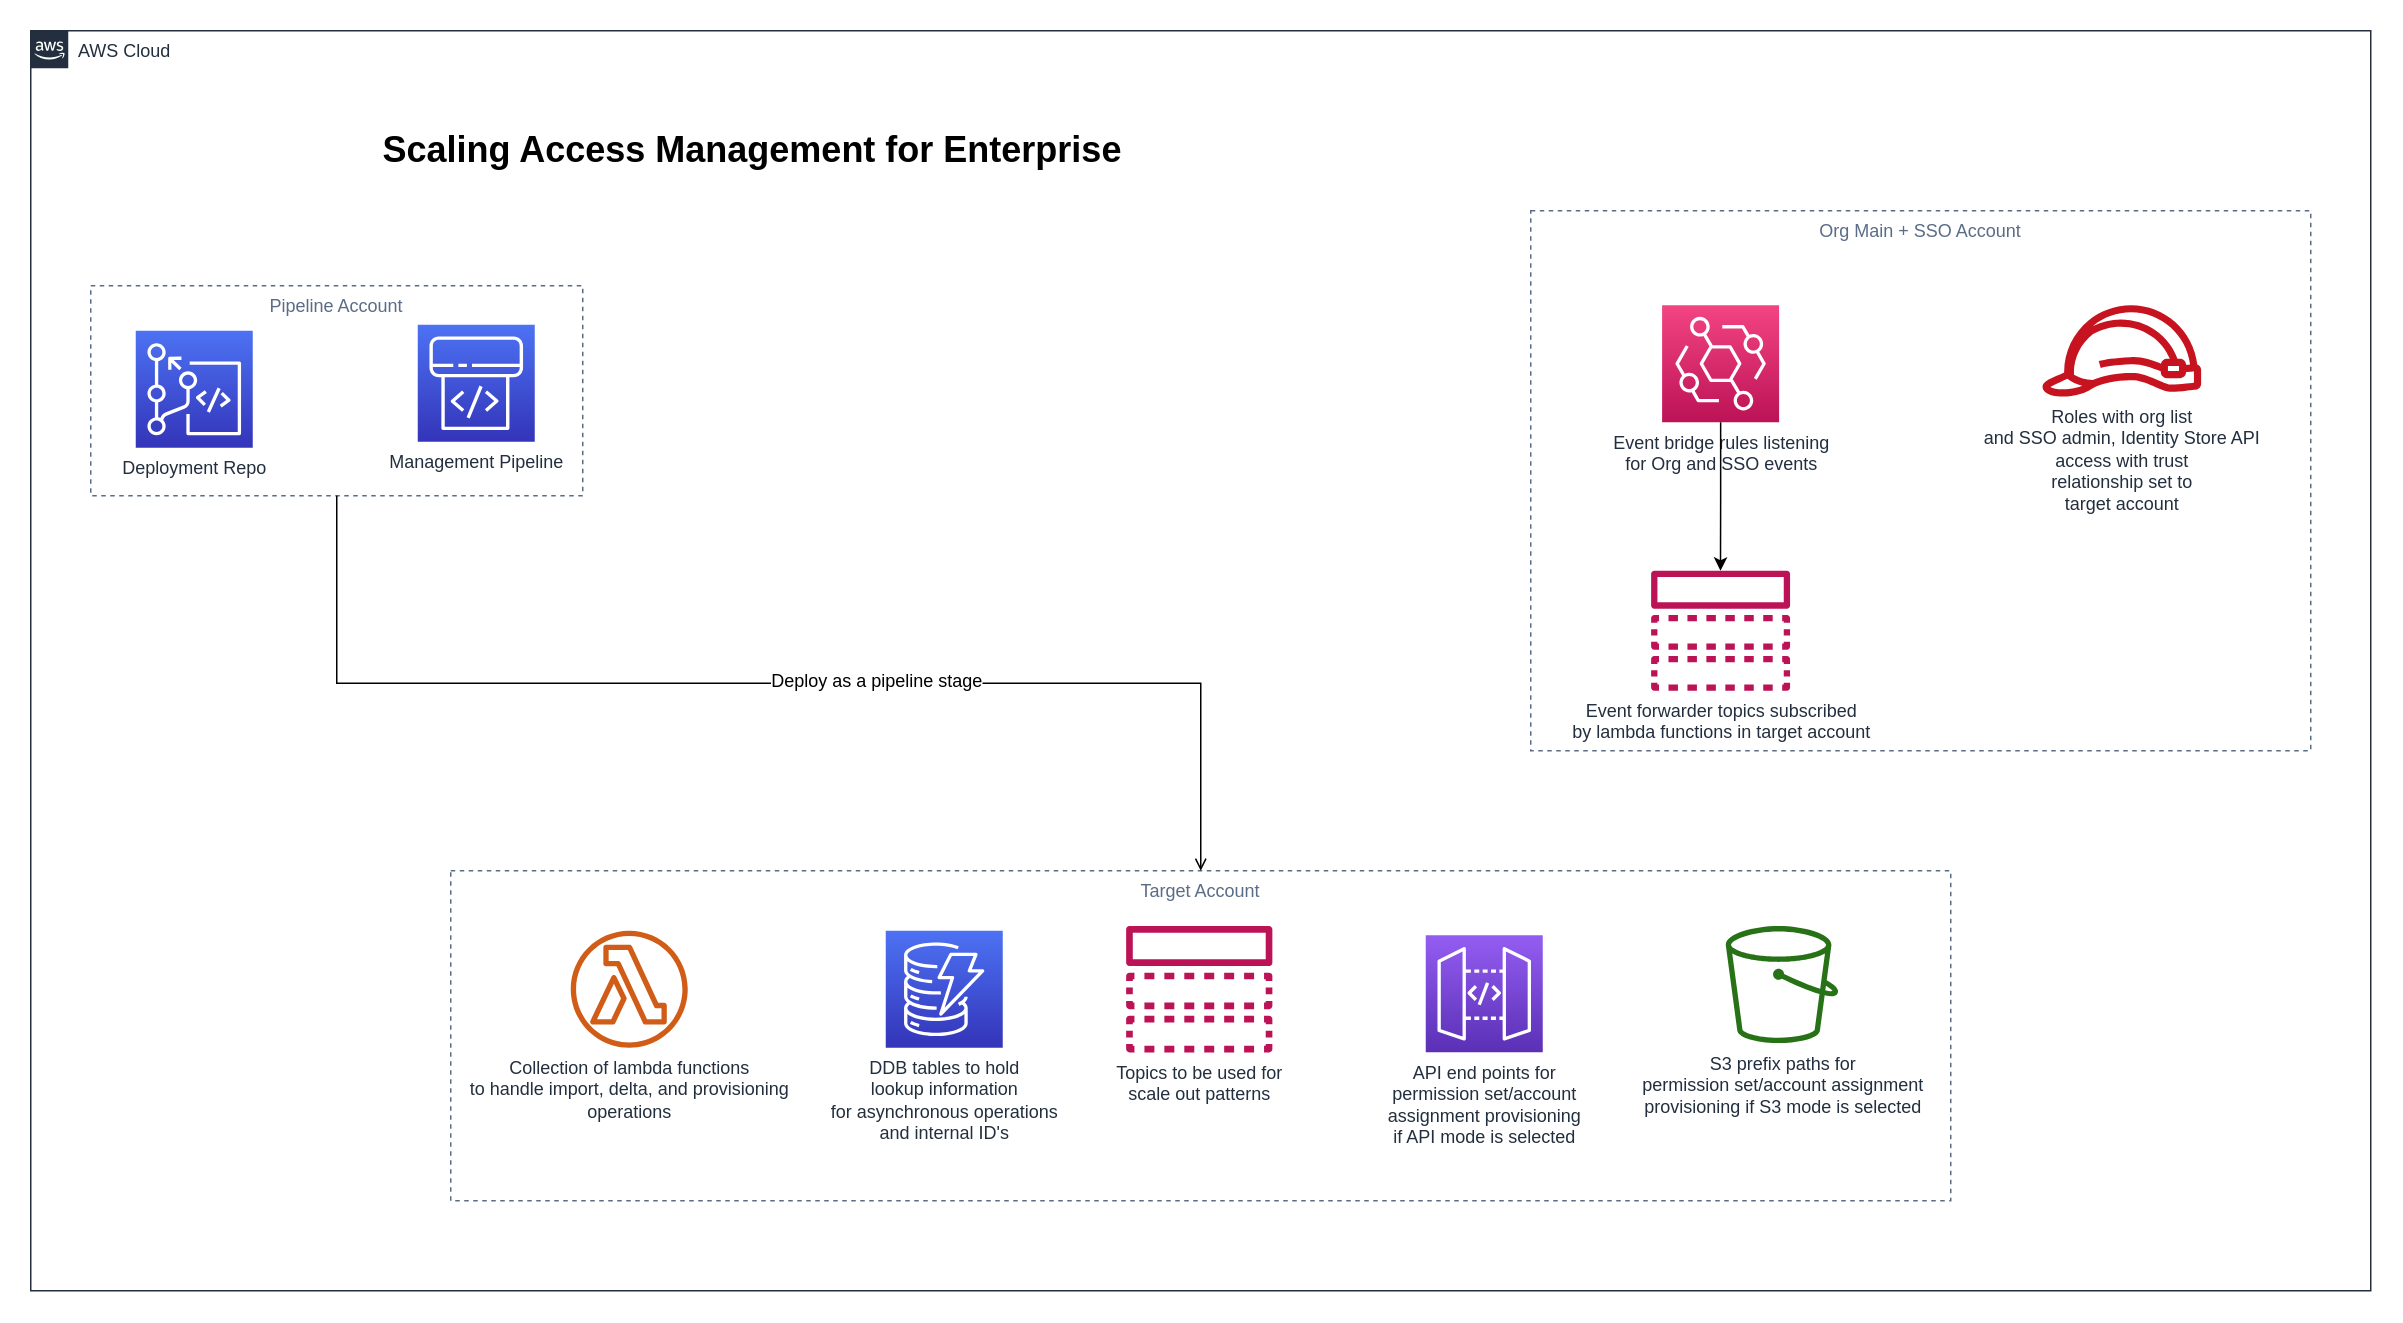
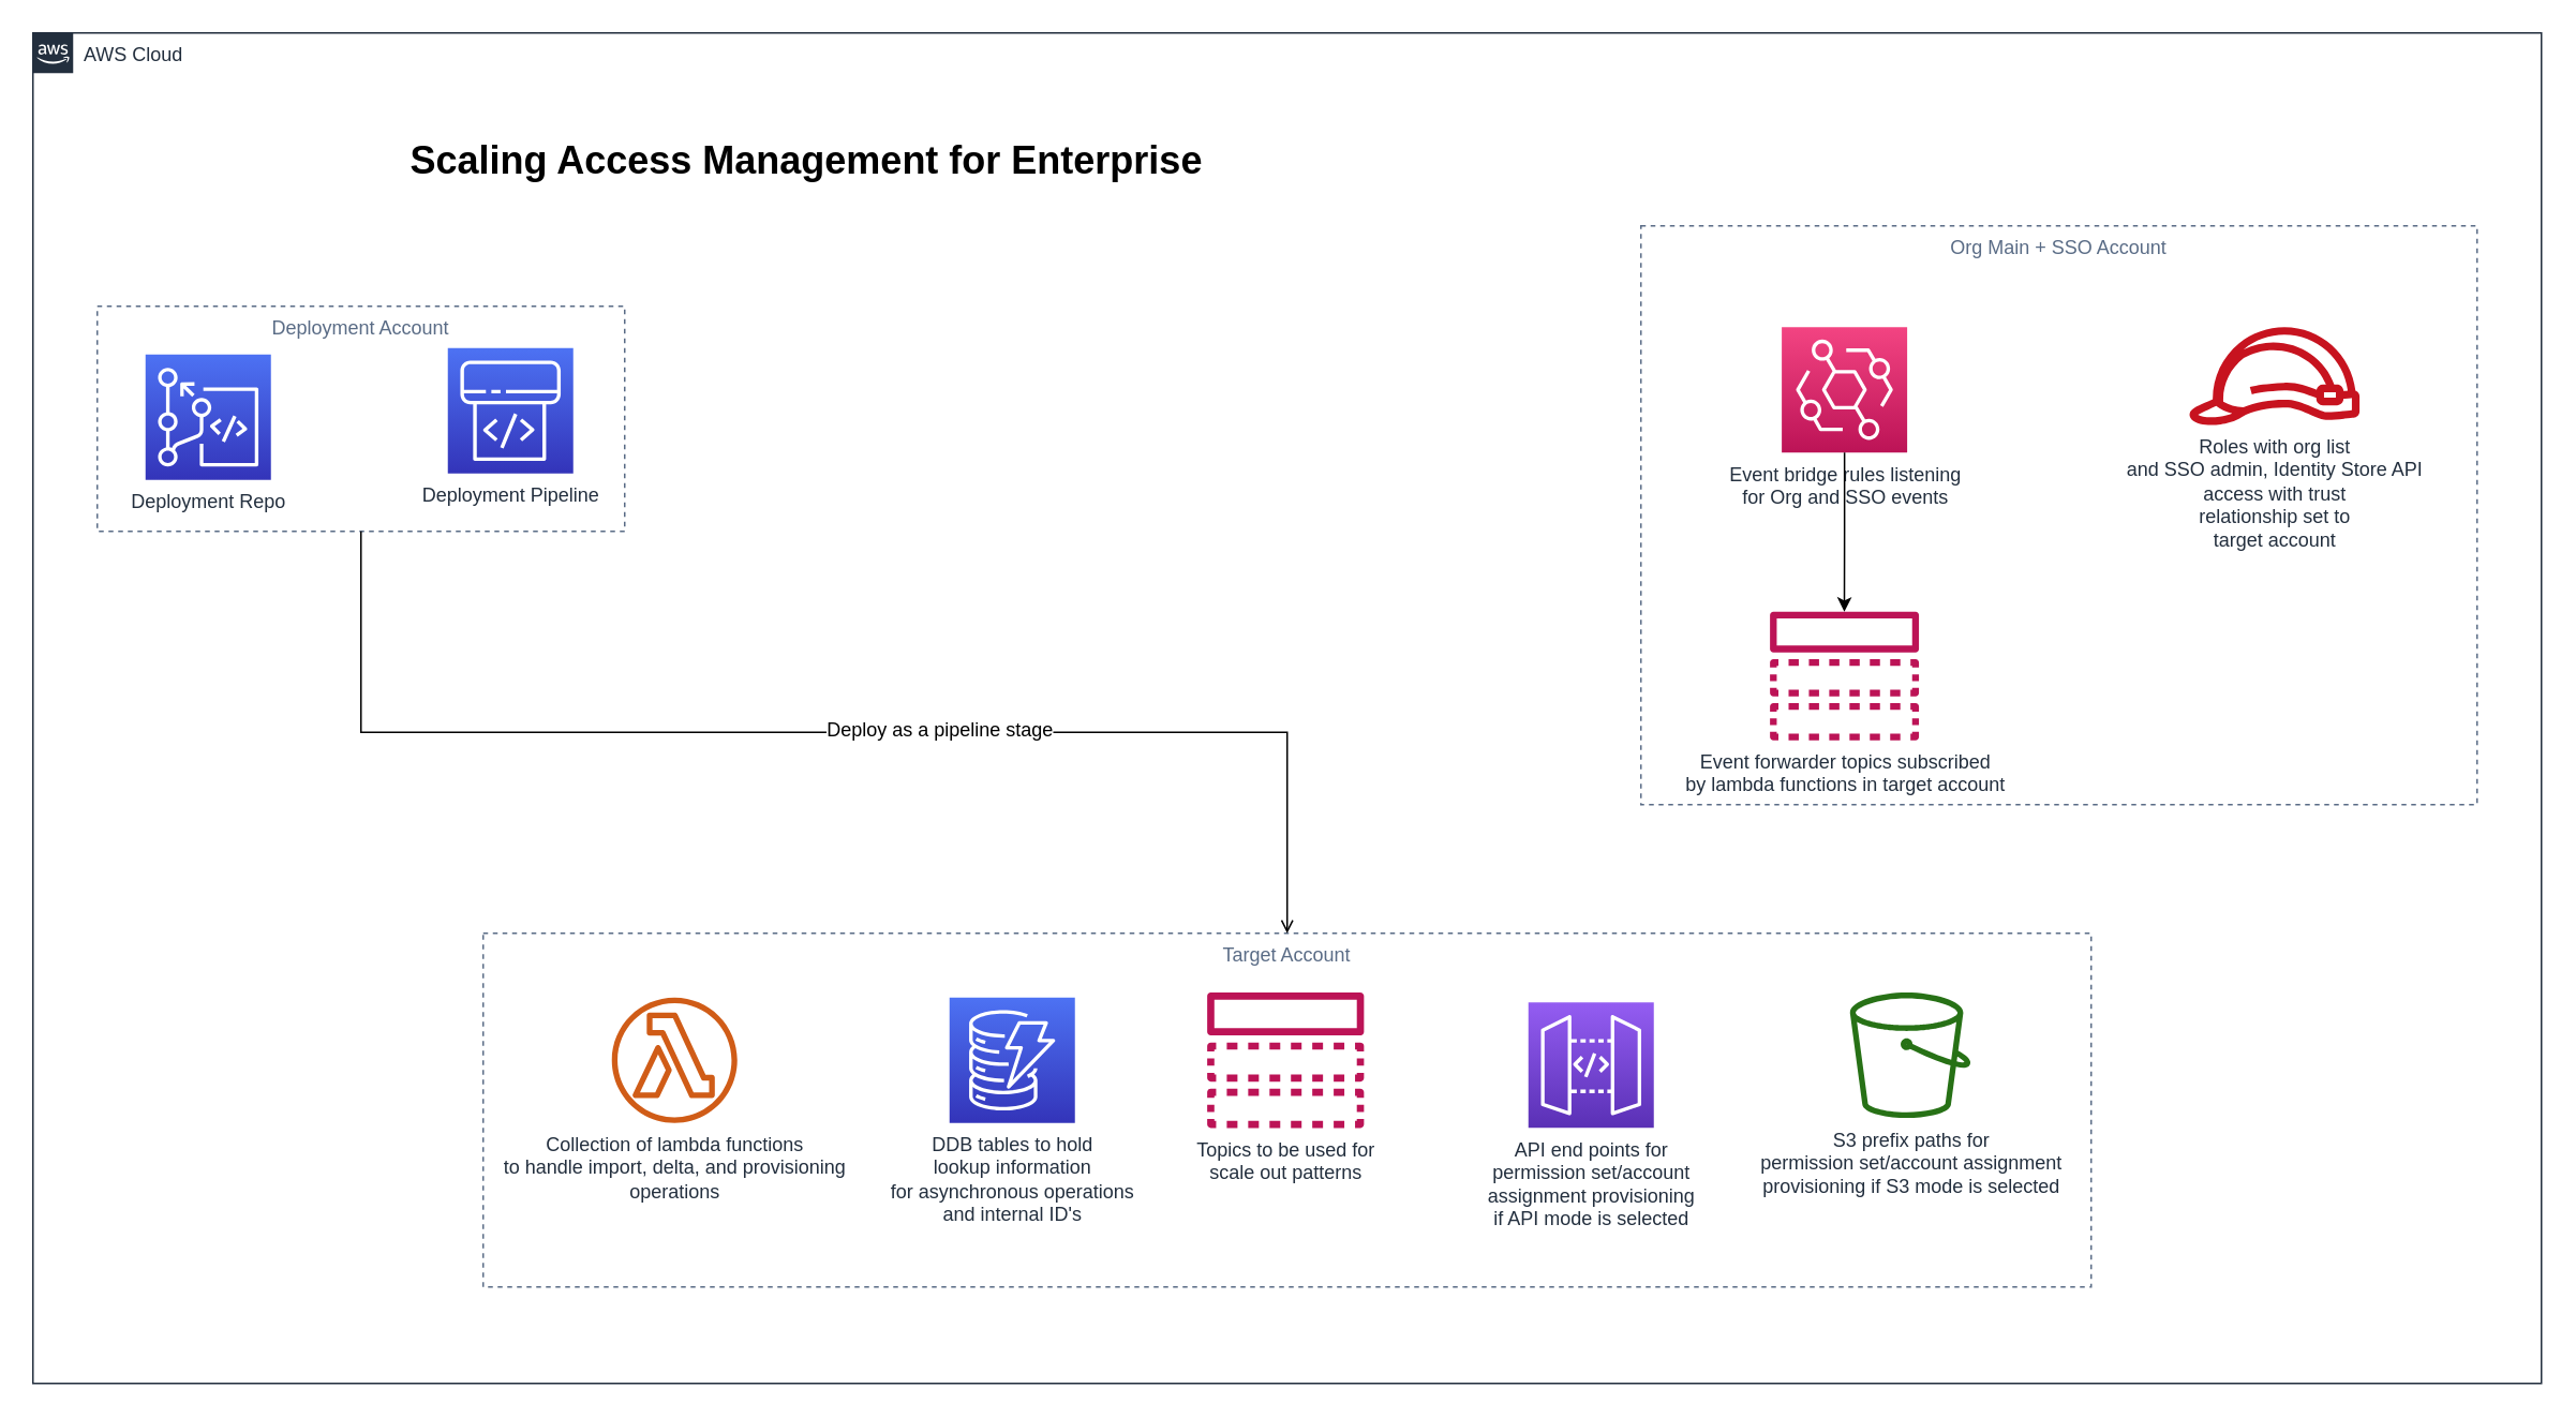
  <mxCell id="0" />
  <mxCell id="1" parent="0" />
  <mxCell id="2" value="AWS Cloud" style="points=[[0,0],[0.25,0],[0.5,0],[0.75,0],[1,0],[1,0.25],[1,0.5],[1,0.75],[1,1],[0.75,1],[0.5,1],[0.25,1],[0,1],[0,0.75],[0,0.5],[0,0.25]];outlineConnect=0;gradientColor=none;html=1;whiteSpace=wrap;fontSize=12;fontStyle=0;shape=mxgraph.aws4.group;grIcon=mxgraph.aws4.group_aws_cloud_alt;strokeColor=#232F3E;fillColor=none;verticalAlign=top;align=left;spacingLeft=30;fontColor=#232F3E;dashed=0;" vertex="1" parent="1"><mxGeometry x="20" y="20" width="1560" height="840" as="geometry" /></mxCell>
  <mxCell id="3" value="" style="group" vertex="1" connectable="0" parent="1"><mxGeometry x="60" y="190" width="328" height="140" as="geometry" /></mxCell>
- <mxCell id="4" value="Pipeline Account&#10;" style="fillColor=none;strokeColor=#5A6C86;dashed=1;verticalAlign=top;fontStyle=0;fontColor=#5A6C86;" vertex="1" parent="3"><mxGeometry width="328" height="140" as="geometry" /></mxCell>
+ <mxCell id="4" value="Deployment Account&#10;" style="fillColor=none;strokeColor=#5A6C86;dashed=1;verticalAlign=top;fontStyle=0;fontColor=#5A6C86;" vertex="1" parent="3"><mxGeometry width="328" height="140" as="geometry" /></mxCell>
  <mxCell id="5" value="Deployment Repo" style="outlineConnect=0;fontColor=#232F3E;gradientColor=#4D72F3;gradientDirection=north;fillColor=#3334B9;strokeColor=#ffffff;dashed=0;verticalLabelPosition=bottom;verticalAlign=top;align=center;html=1;fontSize=12;fontStyle=0;aspect=fixed;shape=mxgraph.aws4.resourceIcon;resIcon=mxgraph.aws4.codecommit;" vertex="1" parent="3"><mxGeometry x="30" y="30" width="78" height="78" as="geometry" /></mxCell>
- <mxCell id="6" value="Management Pipeline" style="outlineConnect=0;fontColor=#232F3E;gradientColor=#4D72F3;gradientDirection=north;fillColor=#3334B9;strokeColor=#ffffff;dashed=0;verticalLabelPosition=bottom;verticalAlign=top;align=center;html=1;fontSize=12;fontStyle=0;aspect=fixed;shape=mxgraph.aws4.resourceIcon;resIcon=mxgraph.aws4.codepipeline;" vertex="1" parent="3"><mxGeometry x="218" y="26" width="78" height="78" as="geometry" /></mxCell>
+ <mxCell id="6" value="Deployment Pipeline" style="outlineConnect=0;fontColor=#232F3E;gradientColor=#4D72F3;gradientDirection=north;fillColor=#3334B9;strokeColor=#ffffff;dashed=0;verticalLabelPosition=bottom;verticalAlign=top;align=center;html=1;fontSize=12;fontStyle=0;aspect=fixed;shape=mxgraph.aws4.resourceIcon;resIcon=mxgraph.aws4.codepipeline;" vertex="1" parent="3"><mxGeometry x="218" y="26" width="78" height="78" as="geometry" /></mxCell>
  <mxCell id="7" value="" style="group" vertex="1" connectable="0" parent="1"><mxGeometry x="1020" y="140" width="520" height="360" as="geometry" /></mxCell>
  <mxCell id="8" value="Org Main + SSO Account" style="fillColor=none;strokeColor=#5A6C86;dashed=1;verticalAlign=top;fontStyle=0;fontColor=#5A6C86;" vertex="1" parent="7"><mxGeometry width="520" height="360" as="geometry" /></mxCell>
  <mxCell id="9" value="&lt;div&gt;Event bridge rules listening &lt;br&gt;&lt;/div&gt;&lt;div&gt;for Org and SSO events&lt;/div&gt;" style="outlineConnect=0;fontColor=#232F3E;gradientColor=#F34482;gradientDirection=north;fillColor=#BC1356;strokeColor=#ffffff;dashed=0;verticalLabelPosition=bottom;verticalAlign=top;align=center;html=1;fontSize=12;fontStyle=0;aspect=fixed;shape=mxgraph.aws4.resourceIcon;resIcon=mxgraph.aws4.eventbridge;" vertex="1" parent="7"><mxGeometry x="87.57" y="62.92" width="78" height="78" as="geometry" /></mxCell>
  <mxCell id="10" value="&lt;div&gt;Roles with org list &lt;br&gt;&lt;/div&gt;&lt;div&gt;and SSO admin, Identity Store API&lt;/div&gt;&lt;div&gt;access with trust&lt;/div&gt;&lt;div&gt;relationship set to &lt;br&gt;&lt;/div&gt;&lt;div&gt;target account&lt;br&gt;&lt;/div&gt;" style="outlineConnect=0;fontColor=#232F3E;gradientColor=none;fillColor=#C7131F;strokeColor=none;dashed=0;verticalLabelPosition=bottom;verticalAlign=top;align=center;html=1;fontSize=12;fontStyle=0;aspect=fixed;pointerEvents=1;shape=mxgraph.aws4.role;" vertex="1" parent="7"><mxGeometry x="340" y="62.92" width="108" height="60.92" as="geometry" /></mxCell>
  <mxCell id="11" value="&lt;div&gt;Event forwarder topics subscribed &lt;br&gt;&lt;/div&gt;&lt;div&gt;by lambda functions in target account&lt;/div&gt;" style="outlineConnect=0;fontColor=#232F3E;gradientColor=none;fillColor=#BC1356;strokeColor=none;dashed=0;verticalLabelPosition=bottom;verticalAlign=top;align=center;html=1;fontSize=12;fontStyle=0;aspect=fixed;pointerEvents=1;shape=mxgraph.aws4.topic;" vertex="1" parent="7"><mxGeometry x="80" y="240" width="93.13" height="80" as="geometry" /></mxCell>
  <mxCell id="12" style="edgeStyle=orthogonalEdgeStyle;rounded=0;orthogonalLoop=1;jettySize=auto;html=1;" edge="1" parent="7" source="9" target="11"><mxGeometry relative="1" as="geometry" /></mxCell>
  <mxCell id="13" value="" style="group" vertex="1" connectable="0" parent="1"><mxGeometry x="300" y="580" width="1000" height="220" as="geometry" /></mxCell>
  <mxCell id="14" value="Target Account" style="fillColor=none;strokeColor=#5A6C86;dashed=1;verticalAlign=top;fontStyle=0;fontColor=#5A6C86;" vertex="1" parent="13"><mxGeometry width="1000" height="220" as="geometry" /></mxCell>
  <mxCell id="15" value="&lt;div&gt;Collection of lambda functions &lt;br&gt;&lt;/div&gt;&lt;div&gt;to handle import, delta, and provisioning&lt;/div&gt;&lt;div&gt;operations&lt;br&gt;&lt;/div&gt;" style="outlineConnect=0;fontColor=#232F3E;gradientColor=none;fillColor=#D05C17;strokeColor=none;dashed=0;verticalLabelPosition=bottom;verticalAlign=top;align=center;html=1;fontSize=12;fontStyle=0;aspect=fixed;pointerEvents=1;shape=mxgraph.aws4.lambda_function;" vertex="1" parent="13"><mxGeometry x="80" y="40" width="78" height="78" as="geometry" /></mxCell>
  <mxCell id="16" value="&lt;div&gt;DDB tables to hold&lt;/div&gt;&lt;div&gt;lookup information&lt;/div&gt;&lt;div&gt;for asynchronous operations&lt;/div&gt;&lt;div&gt;and internal ID's&lt;br&gt;&lt;/div&gt;" style="outlineConnect=0;fontColor=#232F3E;gradientColor=#4D72F3;gradientDirection=north;fillColor=#3334B9;strokeColor=#ffffff;dashed=0;verticalLabelPosition=bottom;verticalAlign=top;align=center;html=1;fontSize=12;fontStyle=0;aspect=fixed;shape=mxgraph.aws4.resourceIcon;resIcon=mxgraph.aws4.dynamodb;" vertex="1" parent="13"><mxGeometry x="290" y="40" width="78" height="78" as="geometry" /></mxCell>
  <mxCell id="17" value="&lt;div&gt;Topics to be used for &lt;br&gt;&lt;/div&gt;&lt;div&gt;scale out patterns&lt;br&gt;&lt;/div&gt;" style="outlineConnect=0;fontColor=#232F3E;gradientColor=none;fillColor=#BC1356;strokeColor=none;dashed=0;verticalLabelPosition=bottom;verticalAlign=top;align=center;html=1;fontSize=12;fontStyle=0;aspect=fixed;pointerEvents=1;shape=mxgraph.aws4.topic;" vertex="1" parent="13"><mxGeometry x="450" y="36.91" width="98" height="84.18" as="geometry" /></mxCell>
  <mxCell id="18" value="&lt;div&gt;API end points for&lt;/div&gt;&lt;div&gt;permission set/account&lt;/div&gt;&lt;div&gt;assignment provisioning&lt;/div&gt;&lt;div&gt;if API mode is selected&lt;br&gt;&lt;/div&gt;" style="outlineConnect=0;fontColor=#232F3E;gradientColor=#945DF2;gradientDirection=north;fillColor=#5A30B5;strokeColor=#ffffff;dashed=0;verticalLabelPosition=bottom;verticalAlign=top;align=center;html=1;fontSize=12;fontStyle=0;aspect=fixed;shape=mxgraph.aws4.resourceIcon;resIcon=mxgraph.aws4.api_gateway;" vertex="1" parent="13"><mxGeometry x="650" y="43" width="78" height="78" as="geometry" /></mxCell>
  <mxCell id="19" value="&lt;div&gt;S3 prefix paths for&lt;/div&gt;&lt;div&gt;permission set/account assignment&lt;/div&gt;&lt;div&gt;provisioning if S3 mode is selected&lt;br&gt;&lt;/div&gt;&lt;div&gt;&lt;br&gt;&lt;/div&gt;" style="outlineConnect=0;fontColor=#232F3E;gradientColor=none;fillColor=#277116;strokeColor=none;dashed=0;verticalLabelPosition=bottom;verticalAlign=top;align=center;html=1;fontSize=12;fontStyle=0;aspect=fixed;pointerEvents=1;shape=mxgraph.aws4.bucket;" vertex="1" parent="13"><mxGeometry x="850" y="36.91" width="75" height="78" as="geometry" /></mxCell>
  <mxCell id="20" style="edgeStyle=orthogonalEdgeStyle;rounded=0;orthogonalLoop=1;jettySize=auto;html=1;endArrow=open;" edge="1" parent="1" source="4" target="14"><mxGeometry relative="1" as="geometry" /></mxCell>
  <mxCell id="21" value="Deploy as a pipeline stage" style="text;html=1;align=center;verticalAlign=middle;resizable=0;points=[];labelBackgroundColor=#ffffff;" vertex="1" connectable="0" parent="20"><mxGeometry x="0.172" y="2" relative="1" as="geometry"><mxPoint as="offset" /></mxGeometry></mxCell>
  <mxCell id="22" value="&lt;h1&gt;Scaling Access Management for Enterprise&lt;br&gt;&lt;/h1&gt;&lt;p&gt;&lt;br&gt;&lt;/p&gt;" style="text;html=1;strokeColor=none;fillColor=none;spacing=5;spacingTop=-20;whiteSpace=wrap;overflow=hidden;rounded=0;" vertex="1" parent="1"><mxGeometry x="250" y="80" width="590" height="50" as="geometry" /></mxCell>
